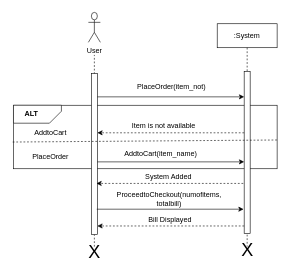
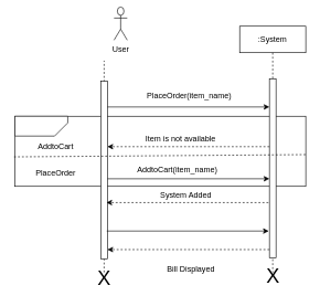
  <mxCell id="0" />
  <mxCell id="1" parent="0" />
  <mxCell id="2" value="" style="endArrow=none;dashed=1;html=1;rounded=0;" edge="1" parent="1"><mxGeometry width="50" height="50" relative="1" as="geometry"><mxPoint x="157" y="411" as="sourcePoint" /><mxPoint x="157" y="91" as="targetPoint" /></mxGeometry></mxCell>
  <mxCell id="3" value="" style="rounded=0;whiteSpace=wrap;html=1;imageHeight=29;" vertex="1" parent="1"><mxGeometry x="22" y="175" width="440" height="106" as="geometry" /></mxCell>
  <mxCell id="4" value=":System" style="shape=umlLifeline;perimeter=lifelinePerimeter;whiteSpace=wrap;html=1;container=0;dropTarget=0;collapsible=0;recursiveResize=0;outlineConnect=0;portConstraint=eastwest;newEdgeStyle={&quot;edgeStyle&quot;:&quot;elbowEdgeStyle&quot;,&quot;elbow&quot;:&quot;vertical&quot;,&quot;curved&quot;:0,&quot;rounded&quot;:0};" vertex="1" parent="1"><mxGeometry x="362" y="39" width="100" height="372" as="geometry" /></mxCell>
  <mxCell id="5" value="" style="html=1;points=[];perimeter=orthogonalPerimeter;outlineConnect=0;targetShapes=umlLifeline;portConstraint=eastwest;newEdgeStyle={&quot;edgeStyle&quot;:&quot;elbowEdgeStyle&quot;,&quot;elbow&quot;:&quot;vertical&quot;,&quot;curved&quot;:0,&quot;rounded&quot;:0};" vertex="1" parent="4"><mxGeometry x="45" y="80" width="10" height="270" as="geometry" /></mxCell>
- <mxCell id="6" value="User" style="shape=umlActor;verticalLabelPosition=bottom;verticalAlign=top;html=1;outlineConnect=0;" vertex="1" parent="1"><mxGeometry x="147" y="20" width="20" height="50" as="geometry" /></mxCell>
+ <mxCell id="6" value="User" style="shape=umlActor;verticalLabelPosition=bottom;verticalAlign=top;html=1;outlineConnect=0;" vertex="1" parent="1"><mxGeometry x="172" y="10" width="20" height="50" as="geometry" /></mxCell>
  <mxCell id="7" value="" style="html=1;points=[];perimeter=orthogonalPerimeter;outlineConnect=0;targetShapes=umlLifeline;portConstraint=eastwest;newEdgeStyle={&quot;edgeStyle&quot;:&quot;elbowEdgeStyle&quot;,&quot;elbow&quot;:&quot;vertical&quot;,&quot;curved&quot;:0,&quot;rounded&quot;:0};" vertex="1" parent="1"><mxGeometry x="152" y="122" width="10" height="269" as="geometry" /></mxCell>
  <mxCell id="8" value="" style="endArrow=classic;html=1;rounded=0;" edge="1" parent="1" target="5"><mxGeometry width="50" height="50" relative="1" as="geometry"><mxPoint x="162" y="161" as="sourcePoint" /><mxPoint x="322" y="161" as="targetPoint" /></mxGeometry></mxCell>
  <mxCell id="9" value="" style="html=1;labelBackgroundColor=#ffffff;startArrow=none;startFill=0;startSize=6;endArrow=classic;endFill=1;endSize=6;jettySize=auto;orthogonalLoop=1;strokeWidth=1;dashed=1;fontSize=14;rounded=0;" edge="1" parent="1"><mxGeometry width="60" height="60" relative="1" as="geometry"><mxPoint x="407" y="221" as="sourcePoint" /><mxPoint x="162" y="221" as="targetPoint" /></mxGeometry></mxCell>
- <mxCell id="10" value="PlaceOrder(item_not)" style="text;strokeColor=none;align=center;fillColor=none;html=1;verticalAlign=middle;whiteSpace=wrap;rounded=0;" vertex="1" parent="1"><mxGeometry x="166" y="129" width="240" height="30" as="geometry" /></mxCell>
+ <mxCell id="10" value="PlaceOrder(item_name)" style="text;strokeColor=none;align=center;fillColor=none;html=1;verticalAlign=middle;whiteSpace=wrap;rounded=0;" vertex="1" parent="1"><mxGeometry x="166" y="129" width="240" height="30" as="geometry" /></mxCell>
  <mxCell id="11" value="Item is not available" style="text;strokeColor=none;align=center;fillColor=none;html=1;verticalAlign=middle;whiteSpace=wrap;rounded=0;" vertex="1" parent="1"><mxGeometry x="198" y="193.5" width="150" height="30" as="geometry" /></mxCell>
  <mxCell id="12" value="" style="endArrow=none;dashed=1;html=1;rounded=0;exitX=-0.003;exitY=0.634;exitDx=0;exitDy=0;exitPerimeter=0;" edge="1" parent="1"><mxGeometry width="50" height="50" relative="1" as="geometry"><mxPoint x="20.68" y="236.42" as="sourcePoint" /><mxPoint x="462" y="233" as="targetPoint" /></mxGeometry></mxCell>
  <mxCell id="13" value="" style="verticalLabelPosition=bottom;verticalAlign=top;html=1;shape=card;whiteSpace=wrap;size=20;arcSize=12;rotation=-180;" vertex="1" parent="1"><mxGeometry x="22" y="175" width="80" height="30" as="geometry" /></mxCell>
- <mxCell id="14" value="&lt;b&gt;ALT&lt;/b&gt;" style="text;strokeColor=none;align=center;fillColor=none;html=1;verticalAlign=middle;whiteSpace=wrap;rounded=0;" vertex="1" parent="1"><mxGeometry x="22" y="175" width="60" height="30" as="geometry" /></mxCell>
  <mxCell id="15" value="AddtoCart" style="text;strokeColor=none;align=center;fillColor=none;html=1;verticalAlign=middle;whiteSpace=wrap;rounded=0;" vertex="1" parent="1"><mxGeometry x="30" y="206" width="108" height="30" as="geometry" /></mxCell>
  <mxCell id="16" value="" style="html=1;labelBackgroundColor=#ffffff;startArrow=none;startFill=0;startSize=6;endArrow=classic;endFill=1;endSize=6;jettySize=auto;orthogonalLoop=1;strokeWidth=1;dashed=1;fontSize=14;rounded=0;" edge="1" parent="1"><mxGeometry width="60" height="60" relative="1" as="geometry"><mxPoint x="405.5" y="305.5" as="sourcePoint" /><mxPoint x="160.5" y="305.5" as="targetPoint" /></mxGeometry></mxCell>
  <mxCell id="17" value="System Added&amp;nbsp;" style="text;strokeColor=none;align=center;fillColor=none;html=1;verticalAlign=middle;whiteSpace=wrap;rounded=0;" vertex="1" parent="1"><mxGeometry x="215.75" y="280" width="132.5" height="30" as="geometry" /></mxCell>
  <mxCell id="18" value="PlaceOrder" style="text;strokeColor=none;align=center;fillColor=none;html=1;verticalAlign=middle;whiteSpace=wrap;rounded=0;" vertex="1" parent="1"><mxGeometry x="30" y="246" width="108" height="30" as="geometry" /></mxCell>
  <mxCell id="19" value="&lt;font style=&quot;font-size: 30px;&quot;&gt;X&lt;/font&gt;" style="text;strokeColor=none;align=center;fillColor=none;html=1;verticalAlign=middle;whiteSpace=wrap;rounded=0;" vertex="1" parent="1"><mxGeometry x="144" y="414.01" width="27" height="10" as="geometry" /></mxCell>
  <mxCell id="20" value="&lt;font style=&quot;font-size: 30px;&quot;&gt;X&lt;/font&gt;" style="text;strokeColor=none;align=center;fillColor=none;html=1;verticalAlign=middle;whiteSpace=wrap;rounded=0;" vertex="1" parent="1"><mxGeometry x="399" y="411.29" width="27" height="10" as="geometry" /></mxCell>
  <mxCell id="21" value="AddtoCart(item_name)" style="text;strokeColor=none;align=center;fillColor=none;html=1;verticalAlign=middle;whiteSpace=wrap;rounded=0;" vertex="1" parent="1"><mxGeometry x="193" y="242" width="150" height="30" as="geometry" /></mxCell>
  <mxCell id="22" value="" style="endArrow=classic;html=1;rounded=0;" edge="1" parent="1"><mxGeometry width="50" height="50" relative="1" as="geometry"><mxPoint x="162" y="269.5" as="sourcePoint" /><mxPoint x="407" y="269.5" as="targetPoint" /></mxGeometry></mxCell>
- <mxCell id="23" value="ProceedtoCheckout(numofitems, totalbill)" style="text;strokeColor=none;align=center;fillColor=none;html=1;verticalAlign=middle;whiteSpace=wrap;rounded=0;" vertex="1" parent="1"><mxGeometry x="207" y="316" width="150" height="30" as="geometry" /></mxCell>
  <mxCell id="24" value="" style="endArrow=classic;html=1;rounded=0;" edge="1" parent="1"><mxGeometry width="50" height="50" relative="1" as="geometry"><mxPoint x="161" y="348.5" as="sourcePoint" /><mxPoint x="406" y="348.5" as="targetPoint" /></mxGeometry></mxCell>
  <mxCell id="25" value="" style="html=1;labelBackgroundColor=#ffffff;startArrow=none;startFill=0;startSize=6;endArrow=classic;endFill=1;endSize=6;jettySize=auto;orthogonalLoop=1;strokeWidth=1;dashed=1;fontSize=14;rounded=0;" edge="1" parent="1"><mxGeometry width="60" height="60" relative="1" as="geometry"><mxPoint x="407" y="376.5" as="sourcePoint" /><mxPoint x="162" y="376.5" as="targetPoint" /></mxGeometry></mxCell>
- <mxCell id="26" value="Bill Displayed" style="text;strokeColor=none;align=center;fillColor=none;html=1;verticalAlign=middle;whiteSpace=wrap;rounded=0;" vertex="1" parent="1"><mxGeometry x="217.25" y="351" width="132.5" height="30" as="geometry" /></mxCell>
+ <mxCell id="26" value="Bill Displayed" style="text;strokeColor=none;align=center;fillColor=none;html=1;verticalAlign=middle;whiteSpace=wrap;rounded=0;" vertex="1" parent="1"><mxGeometry x="222.25" y="391" width="132.5" height="30" as="geometry" /></mxCell>
